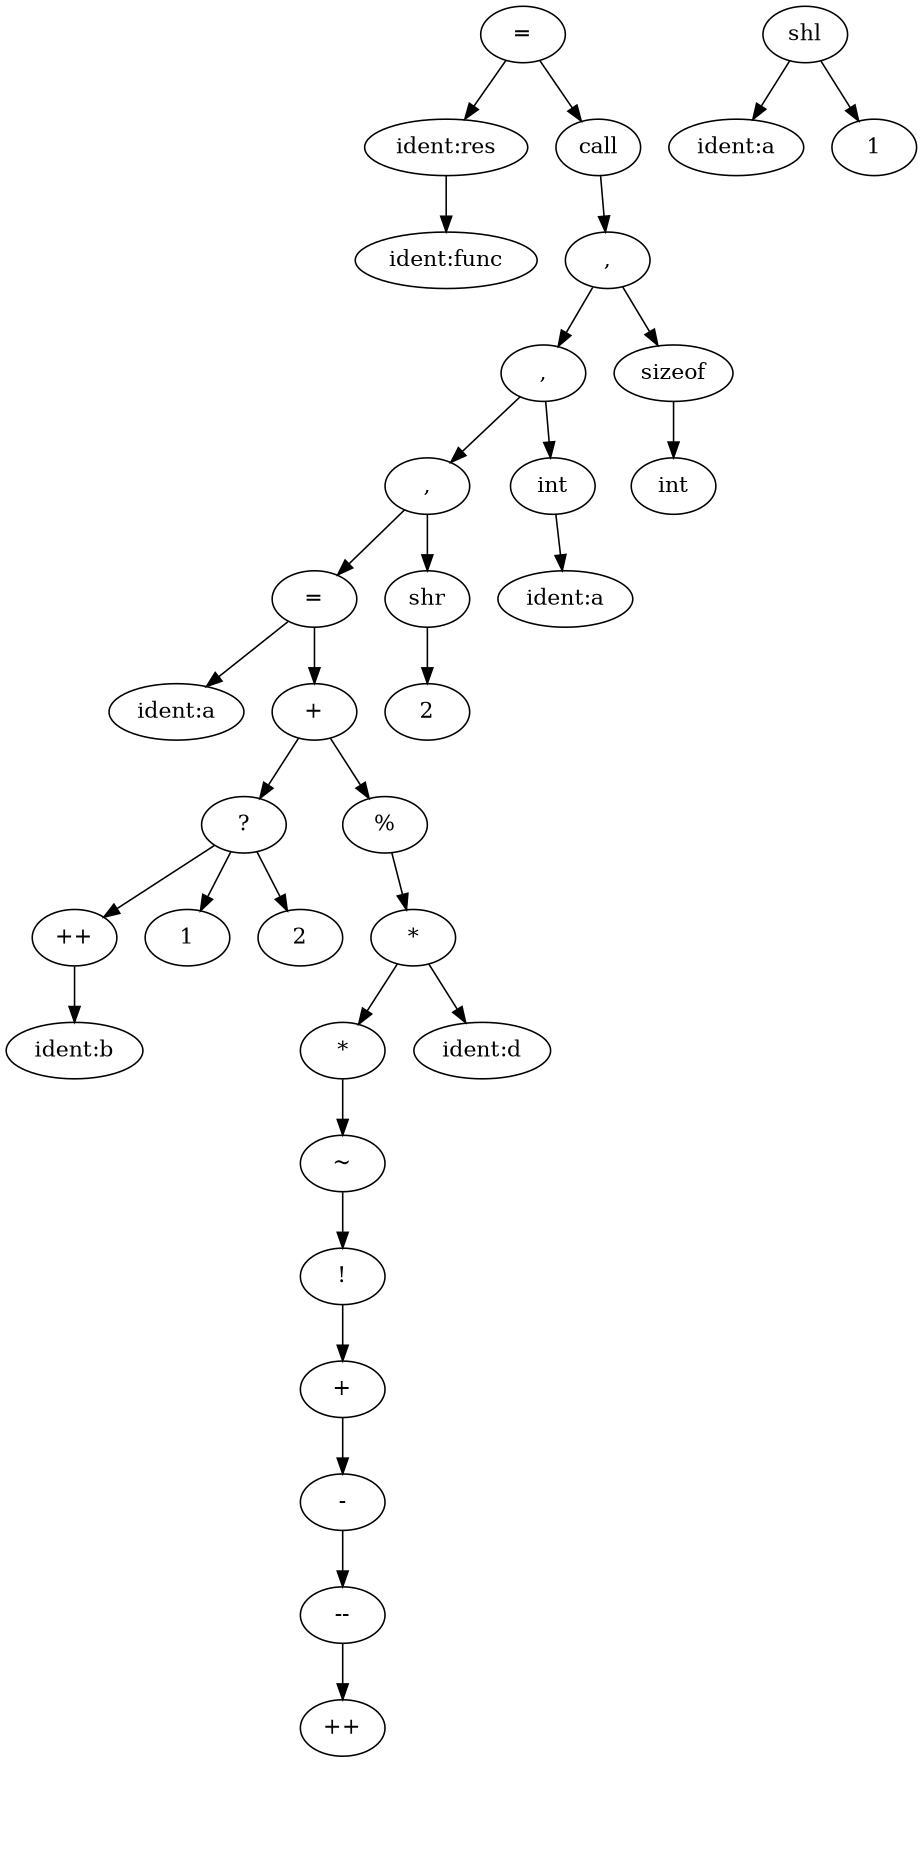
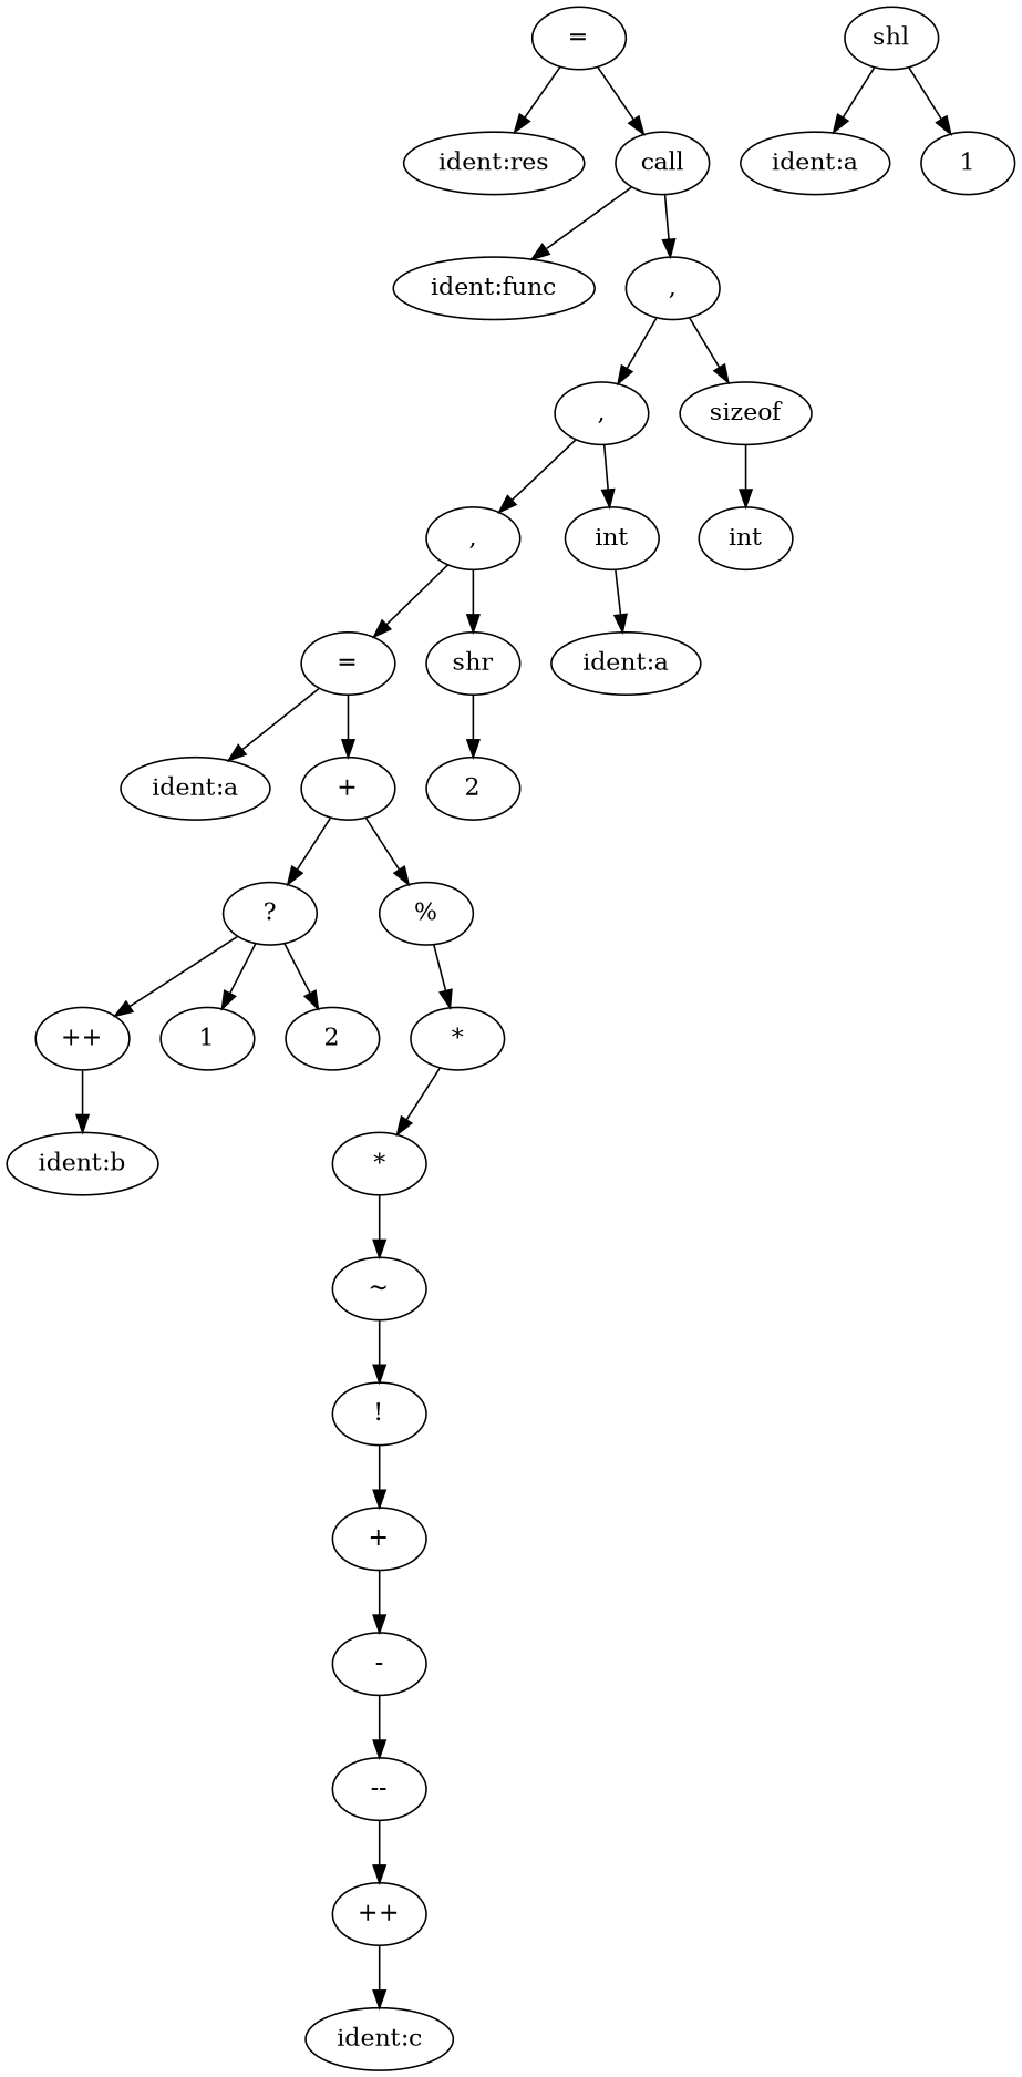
  digraph {
    n1 [label=<=>]
    n2 [label=<ident:res>]
    n3 [label=<call>]
    n4 [label=<ident:func>]
    n5 [label=<,>]
    n6 [label=<,>]
    n7 [label=<sizeof>]
    n8 [label=<,>]
    n9 [label=<int>]
    n10 [label=<int>]
    n11 [label=<=>]
    n12 [label=<shr>]
    n13 [label=<ident:a>]
    n14 [label=<ident:a>]
    n15 [label=<+>]
    n16 [label=<2>]
    n17 [label=<?>]
    n18 [label=<%>]
    n19 [label=<shl>]
    n20 [label=<ident:a>]
    n21 [label=<1>]
    n22 [label=<++>]
    n23 [label=<1>]
    n24 [label=<2>]
    n25 [label=<*>]
    n26 [label=<ident:b>]
    n27 [label=<*>]
-   n28 [label=<ident:d>]
    n29 [label=<~>]
    n30 [label=<!>]
    n31 [label=<+>]
    n32 [label=<->]
    n33 [label=<-->]
    n34 [label=<++>]
+   n35 [label=<ident:c>]
    n1 -> n2
    n1 -> n3
-   n2 -> n4
+   n3 -> n4
    n3 -> n5
    n5 -> n6
    n5 -> n7
    n6 -> n8
    n6 -> n9
    n7 -> n10
    n8 -> n11
    n8 -> n12
    n9 -> n13
    n11 -> n14
    n11 -> n15
    n12 -> n16
    n15 -> n17
    n15 -> n18
    n17 -> n22
    n17 -> n23
    n17 -> n24
    n18 -> n25
    n19 -> n20
    n19 -> n21
    n22 -> n26
    n25 -> n27
-   n25 -> n28
    n27 -> n29
    n29 -> n30
    n30 -> n31
    n31 -> n32
    n32 -> n33
    n33 -> n34
+   n34 -> n35
  }
